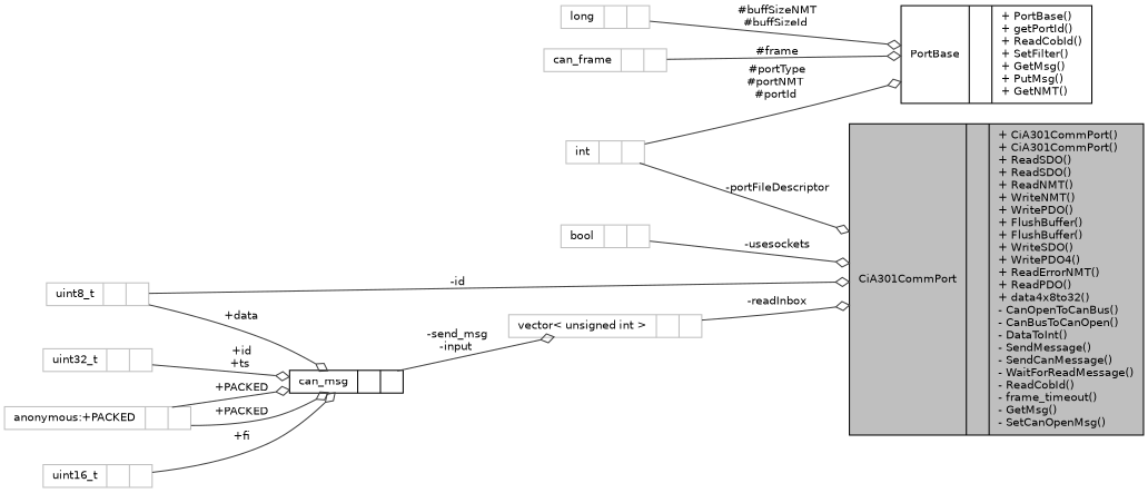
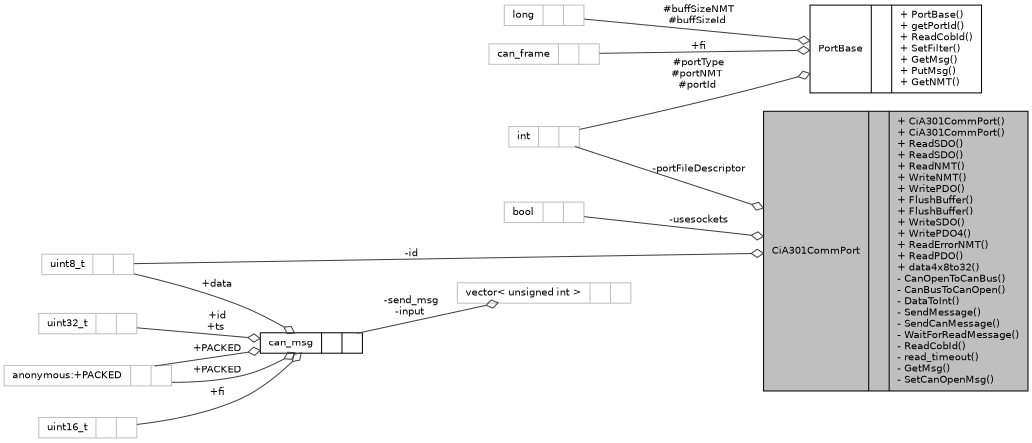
  digraph {
    rankdir=LR
    node [color=grey75 fontname=Helvetica fontsize=10 shape=record]
    edge [arrowhead=odiamond color=grey25 fontname=Helvetica fontsize=10 labelfontname=Helvetica labelfontsize=10 style=solid]
-   n1 [color=black fillcolor=grey75 fontcolor=black height=0.2 label="{CiA301CommPort\n||+ CiA301CommPort()\l+ CiA301CommPort()\l+ ReadSDO()\l+ ReadSDO()\l+ ReadNMT()\l+ WriteNMT()\l+ WritePDO()\l+ FlushBuffer()\l+ FlushBuffer()\l+ WriteSDO()\l+ WritePDO4()\l+ ReadErrorNMT()\l+ ReadPDO()\l+ data4x8to32()\l- CanOpenToCanBus()\l- CanBusToCanOpen()\l- DataToInt()\l- SendMessage()\l- SendCanMessage()\l- WaitForReadMessage()\l- ReadCobId()\l- frame_timeout()\l- GetMsg()\l- SetCanOpenMsg()\l}" style=filled width=0.4]
+   n1 [color=black fillcolor=grey75 fontcolor=black height=0.2 label="{CiA301CommPort\n||+ CiA301CommPort()\l+ CiA301CommPort()\l+ ReadSDO()\l+ ReadSDO()\l+ ReadNMT()\l+ WriteNMT()\l+ WritePDO()\l+ FlushBuffer()\l+ FlushBuffer()\l+ WriteSDO()\l+ WritePDO4()\l+ ReadErrorNMT()\l+ ReadPDO()\l+ data4x8to32()\l- CanOpenToCanBus()\l- CanBusToCanOpen()\l- DataToInt()\l- SendMessage()\l- SendCanMessage()\l- WaitForReadMessage()\l- ReadCobId()\l- read_timeout()\l- GetMsg()\l- SetCanOpenMsg()\l}" style=filled width=0.4]
    n2 [color=black height=0.2 label="{PortBase\n||+ PortBase()\l+ getPortId()\l+ ReadCobId()\l+ SetFilter()\l+ GetMsg()\l+ PutMsg()\l+ GetNMT()\l}" width=0.4]
    n3 [height=0.2 label="{can_frame\n||}" width=0.4]
    n4 [height=0.2 label="{int\n||}" width=0.4]
    n5 [height=0.2 label="{long\n||}" width=0.4]
    n6 [height=0.2 label="{bool\n||}" width=0.4]
    n7 [height=0.2 label="{uint8_t\n||}" width=0.4]
    n8 [color=black height=0.2 label="{can_msg\n||}" width=0.4]
    n9 [height=0.2 label="{vector\< unsigned int \>\n||}" width=0.4]
    n10 [height=0.2 label="{anonymous:+PACKED\n||}" width=0.4]
    n11 [height=0.2 label="{uint16_t\n||}" width=0.4]
    n12 [height=0.2 label="{uint32_t\n||}" width=0.4]
-   n3 -> n2 [label=" #frame"]
+   n3 -> n2 [label=" +fi"]
    n4 -> n1 [label=" -portFileDescriptor"]
    n4 -> n2 [label=" #portType\n#portNMT\n#portId"]
    n5 -> n2 [label=" #buffSizeNMT\n#buffSizeId"]
    n6 -> n1 [label=" -usesockets"]
    n7 -> n1 [label=" -id"]
    n7 -> n8 [label=" +data"]
    n8 -> n9 [label=" -send_msg\n-input"]
-   n9 -> n1 [label=" -readInbox"]
    n10 -> n8 [label=" +PACKED"]
    n10 -> n8 [label=" +PACKED"]
    n11 -> n8 [label=" +fi"]
    n12 -> n8 [label=" +id\n+ts"]
  }
